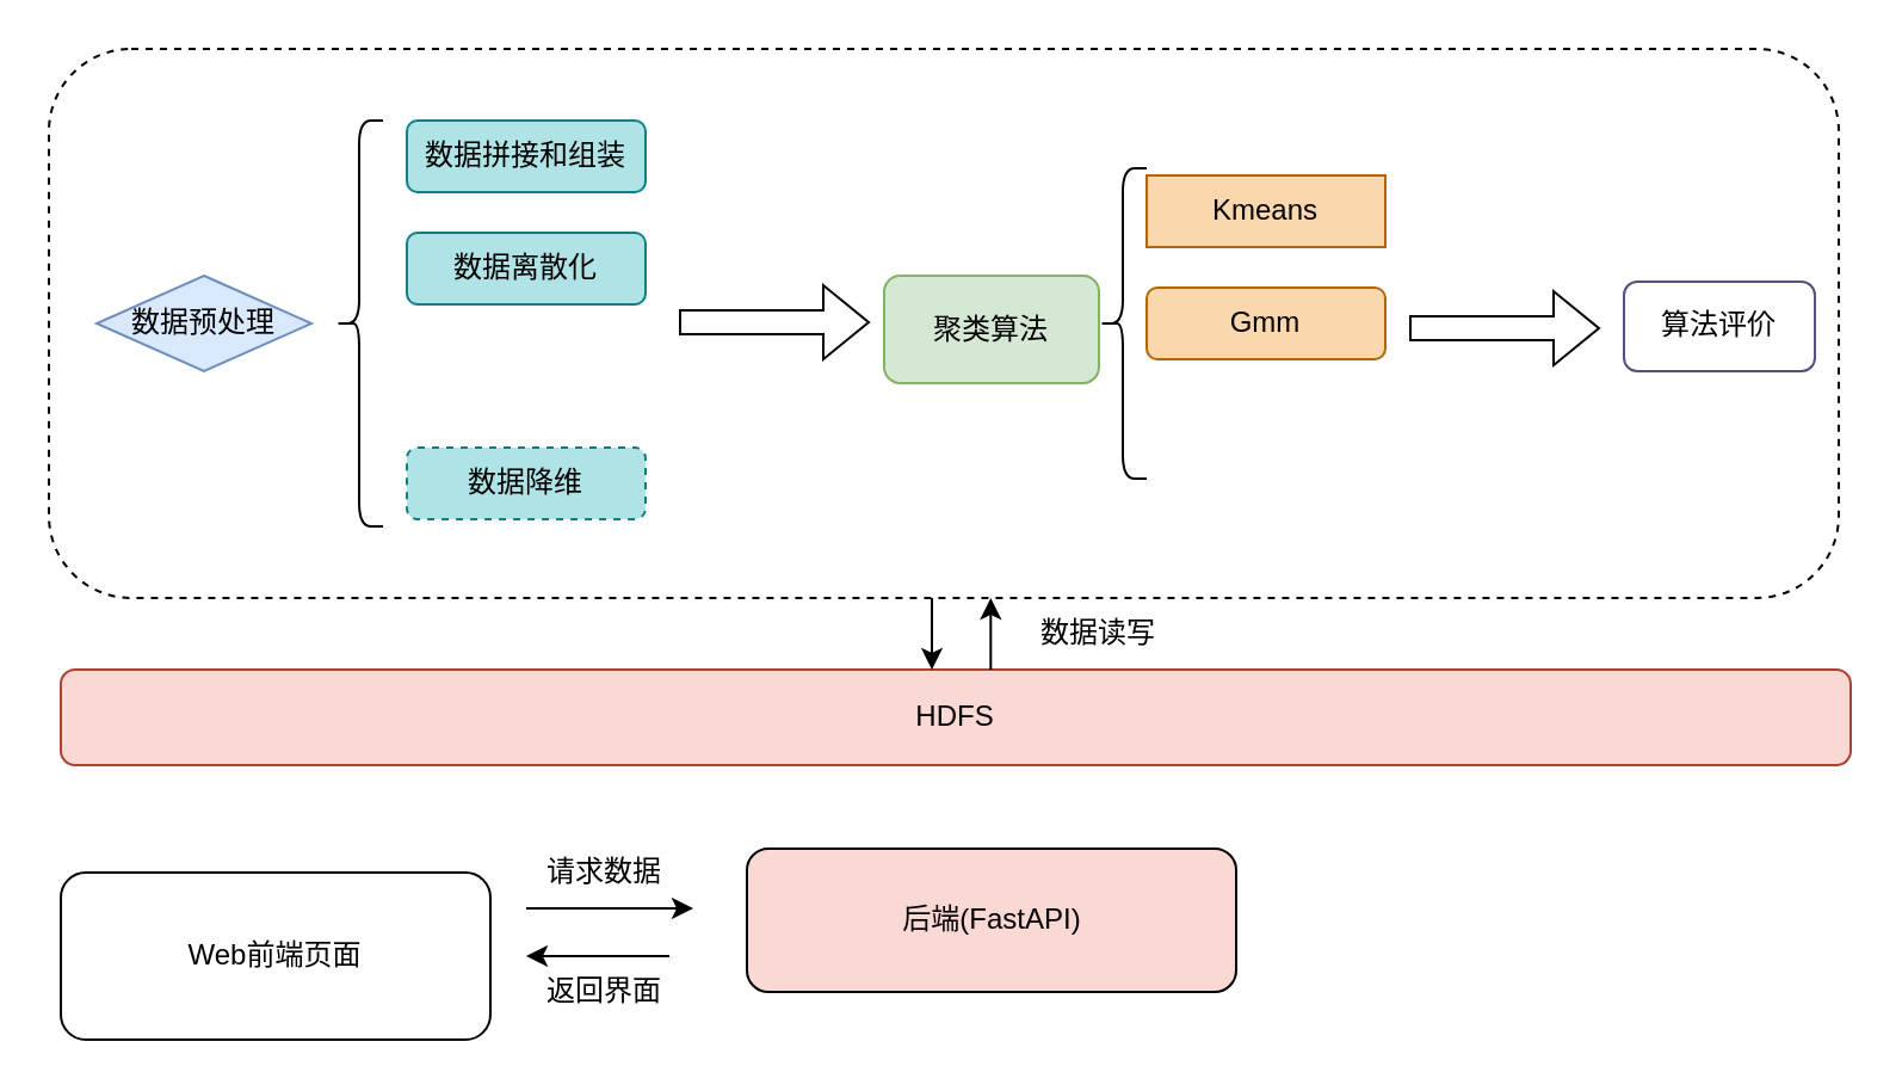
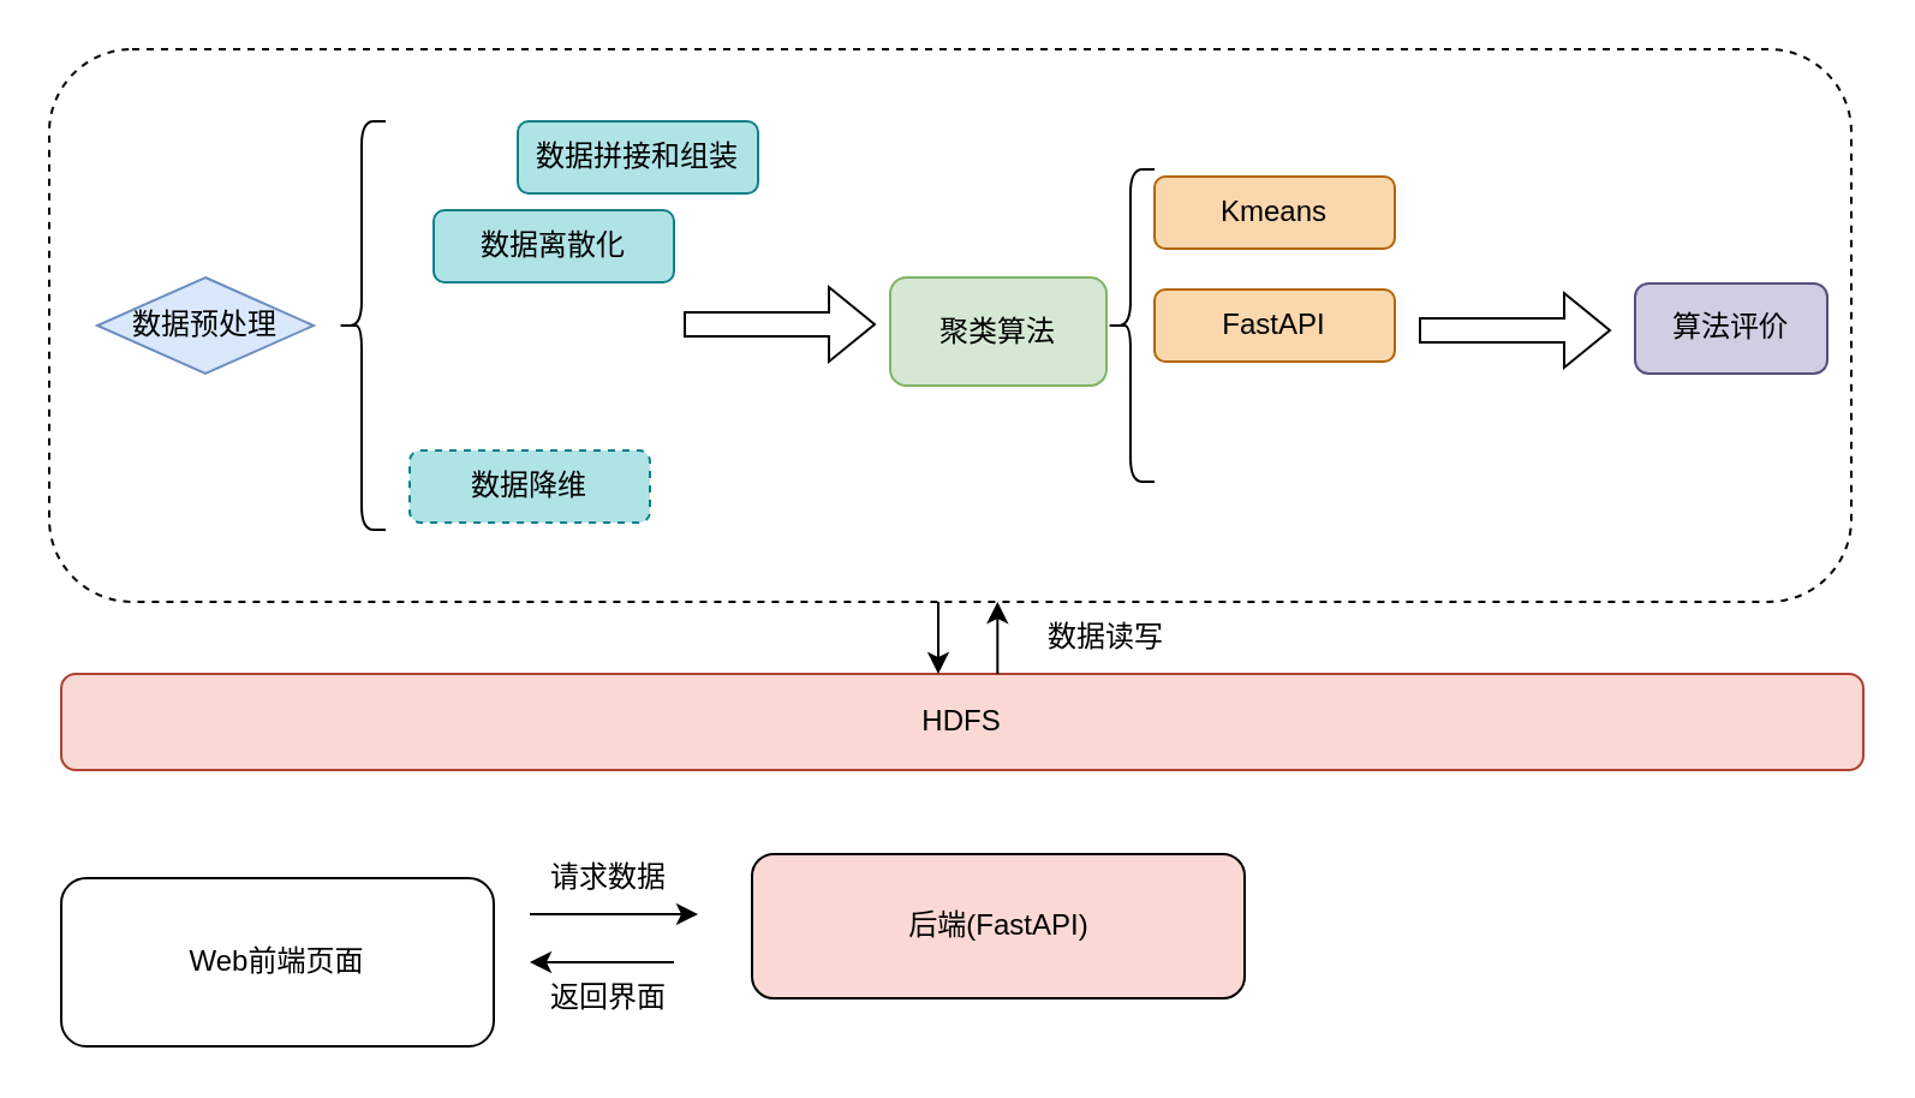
  <mxCell id="0" />
  <mxCell id="1" parent="0" />
  <mxCell id="2" value="" style="rounded=1;whiteSpace=wrap;html=1;dashed=1;" vertex="1" parent="1"><mxGeometry x="20" y="20" width="750" height="230" as="geometry" /></mxCell>
  <mxCell id="3" value="数据预处理" style="rhombus;whiteSpace=wrap;html=1;fillColor=#dae8fc;strokeColor=#6c8ebf;" vertex="1" parent="1"><mxGeometry x="40" y="115" width="90" height="40" as="geometry" /></mxCell>
- <mxCell id="4" value="数据拼接和组装" style="rounded=1;whiteSpace=wrap;html=1;fillColor=#b0e3e6;strokeColor=#0e8088;" vertex="1" parent="1"><mxGeometry x="170" y="50" width="100" height="30" as="geometry" /></mxCell>
+ <mxCell id="4" value="数据拼接和组装" style="rounded=1;whiteSpace=wrap;html=1;fillColor=#b0e3e6;strokeColor=#0e8088;" vertex="1" parent="1"><mxGeometry x="215" y="50" width="100" height="30" as="geometry" /></mxCell>
  <mxCell id="5" value="" style="shape=curlyBracket;whiteSpace=wrap;html=1;rounded=1;labelPosition=left;verticalLabelPosition=middle;align=right;verticalAlign=middle;" vertex="1" parent="1"><mxGeometry x="140" y="50" width="20" height="170" as="geometry" /></mxCell>
- <mxCell id="6" value="数据离散化" style="rounded=1;whiteSpace=wrap;html=1;fillColor=#b0e3e6;strokeColor=#0e8088;" vertex="1" parent="1"><mxGeometry x="170" y="97" width="100" height="30" as="geometry" /></mxCell>
+ <mxCell id="6" value="数据离散化" style="rounded=1;whiteSpace=wrap;html=1;fillColor=#b0e3e6;strokeColor=#0e8088;" vertex="1" parent="1"><mxGeometry x="180" y="87" width="100" height="30" as="geometry" /></mxCell>
  <mxCell id="7" value="数据降维" style="rounded=1;whiteSpace=wrap;html=1;fillColor=#b0e3e6;strokeColor=#0e8088;dashed=1;" vertex="1" parent="1"><mxGeometry x="170" y="187" width="100" height="30" as="geometry" /></mxCell>
  <mxCell id="8" value="" style="shape=flexArrow;endArrow=classic;html=1;rounded=0;" edge="1" parent="1"><mxGeometry width="50" height="50" relative="1" as="geometry"><mxPoint x="284" y="134.5" as="sourcePoint" /><mxPoint x="364" y="134.5" as="targetPoint" /></mxGeometry></mxCell>
  <mxCell id="9" value="聚类算法" style="rounded=1;whiteSpace=wrap;html=1;fillColor=#d5e8d4;strokeColor=#82b366;" vertex="1" parent="1"><mxGeometry x="370" y="115" width="90" height="45" as="geometry" /></mxCell>
- <mxCell id="10" value="Kmeans" style="whiteSpace=wrap;html=1;fillColor=#fad7ac;strokeColor=#b46504;rounded=0;" vertex="1" parent="1"><mxGeometry x="480" y="73" width="100" height="30" as="geometry" /></mxCell>
+ <mxCell id="10" value="Kmeans" style="rounded=1;whiteSpace=wrap;html=1;fillColor=#fad7ac;strokeColor=#b46504;" vertex="1" parent="1"><mxGeometry x="480" y="73" width="100" height="30" as="geometry" /></mxCell>
  <mxCell id="11" value="" style="shape=curlyBracket;whiteSpace=wrap;html=1;rounded=1;labelPosition=left;verticalLabelPosition=middle;align=right;verticalAlign=middle;" vertex="1" parent="1"><mxGeometry x="460" y="70" width="20" height="130" as="geometry" /></mxCell>
- <mxCell id="12" value="Gmm" style="rounded=1;whiteSpace=wrap;html=1;fillColor=#fad7ac;strokeColor=#b46504;" vertex="1" parent="1"><mxGeometry x="480" y="120" width="100" height="30" as="geometry" /></mxCell>
- <mxCell id="13" value="算法评价" style="rounded=1;whiteSpace=wrap;html=1;fillColor=#ffffff;strokeColor=#56517e;" vertex="1" parent="1"><mxGeometry x="680" y="117.5" width="80" height="37.5" as="geometry" /></mxCell>
+ <mxCell id="12" value="FastAPI" style="rounded=1;whiteSpace=wrap;html=1;fillColor=#fad7ac;strokeColor=#b46504;" vertex="1" parent="1"><mxGeometry x="480" y="120" width="100" height="30" as="geometry" /></mxCell>
+ <mxCell id="13" value="算法评价" style="rounded=1;whiteSpace=wrap;html=1;fillColor=#d0cee2;strokeColor=#56517e;" vertex="1" parent="1"><mxGeometry x="680" y="117.5" width="80" height="37.5" as="geometry" /></mxCell>
  <mxCell id="14" value="" style="shape=flexArrow;endArrow=classic;html=1;rounded=0;" edge="1" parent="1"><mxGeometry width="50" height="50" relative="1" as="geometry"><mxPoint x="590" y="137" as="sourcePoint" /><mxPoint x="670" y="137" as="targetPoint" /></mxGeometry></mxCell>
  <mxCell id="15" value="Web前端页面" style="rounded=1;whiteSpace=wrap;html=1;" vertex="1" parent="1"><mxGeometry x="25" y="365" width="180" height="70" as="geometry" /></mxCell>
  <mxCell id="16" value="HDFS" style="rounded=1;whiteSpace=wrap;html=1;fillColor=#fad9d5;strokeColor=#ae4132;" vertex="1" parent="1"><mxGeometry x="25" y="280" width="750" height="40" as="geometry" /></mxCell>
  <mxCell id="17" value="" style="endArrow=classic;html=1;rounded=0;" edge="1" parent="1"><mxGeometry width="50" height="50" relative="1" as="geometry"><mxPoint x="414.66" y="280" as="sourcePoint" /><mxPoint x="414.66" y="250" as="targetPoint" /></mxGeometry></mxCell>
  <mxCell id="18" value="" style="endArrow=classic;html=1;rounded=0;" edge="1" parent="1"><mxGeometry width="50" height="50" relative="1" as="geometry"><mxPoint x="390" y="250" as="sourcePoint" /><mxPoint x="390" y="280" as="targetPoint" /></mxGeometry></mxCell>
  <mxCell id="19" value="数据读写" style="text;html=1;align=center;verticalAlign=middle;whiteSpace=wrap;rounded=0;" vertex="1" parent="1"><mxGeometry x="420" y="250" width="80" height="30" as="geometry" /></mxCell>
  <mxCell id="20" value="后端(FastAPI)" style="rounded=1;whiteSpace=wrap;html=1;fillColor=#fad9d5;" vertex="1" parent="1"><mxGeometry x="312.5" y="355" width="205" height="60" as="geometry" /></mxCell>
  <mxCell id="21" value="" style="endArrow=classic;html=1;rounded=0;" edge="1" parent="1"><mxGeometry width="50" height="50" relative="1" as="geometry"><mxPoint x="220" y="380" as="sourcePoint" /><mxPoint x="290" y="380" as="targetPoint" /></mxGeometry></mxCell>
  <mxCell id="22" value="请求数据" style="text;html=1;align=center;verticalAlign=middle;whiteSpace=wrap;rounded=0;" vertex="1" parent="1"><mxGeometry x="223" y="350" width="60" height="30" as="geometry" /></mxCell>
  <mxCell id="23" value="" style="endArrow=classic;html=1;rounded=0;" edge="1" parent="1"><mxGeometry width="50" height="50" relative="1" as="geometry"><mxPoint x="280" y="400" as="sourcePoint" /><mxPoint x="220" y="400" as="targetPoint" /></mxGeometry></mxCell>
  <mxCell id="24" value="返回界面" style="text;html=1;align=center;verticalAlign=middle;whiteSpace=wrap;rounded=0;" vertex="1" parent="1"><mxGeometry x="223" y="400" width="60" height="30" as="geometry" /></mxCell>
